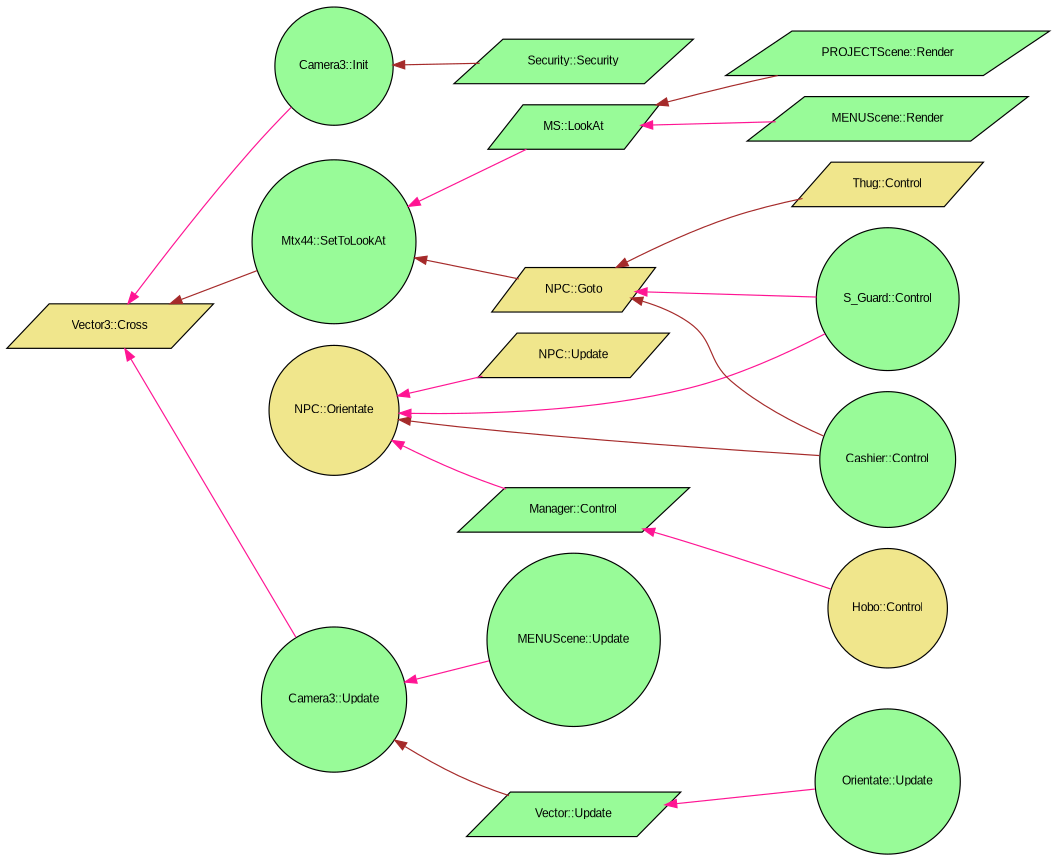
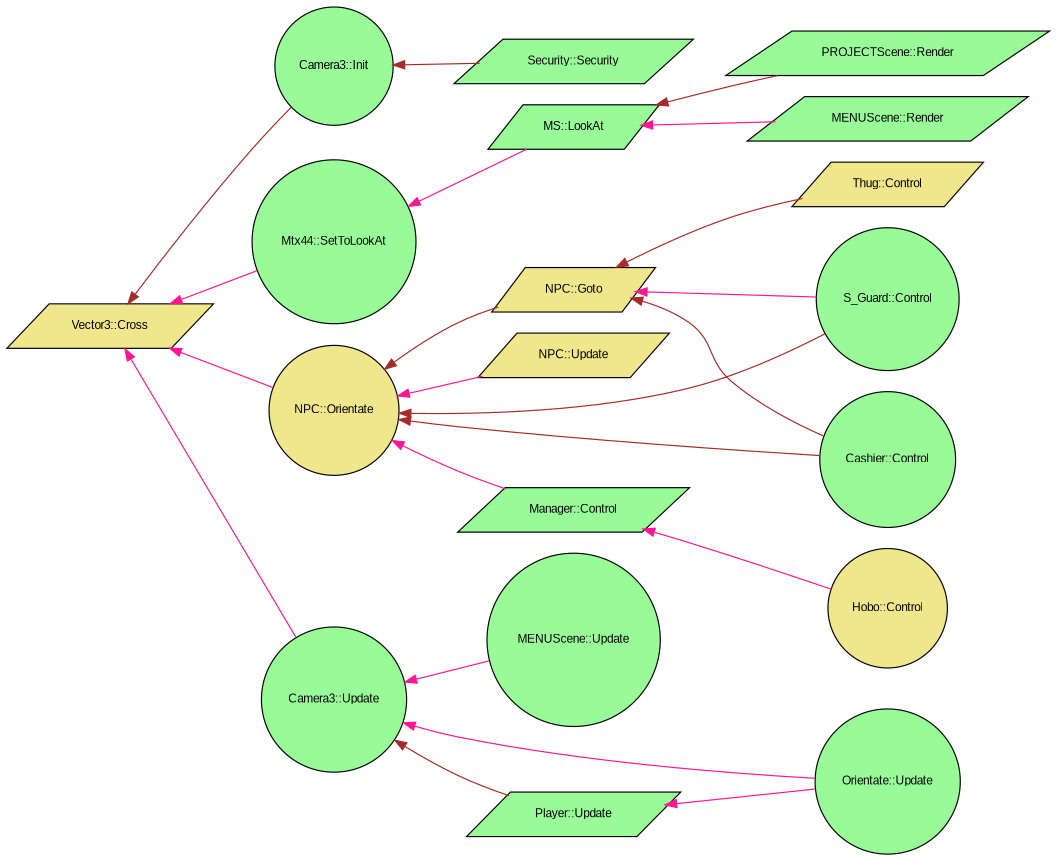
  digraph {
    fontname="Liberation Sans"
    rankdir=LR
    node [color=black fillcolor=palegreen fontname="Liberation Sans" fontsize=10 shape=parallelogram style=filled]
    edge [color=deeppink dir=back fontname="Liberation Sans" fontsize=10 labelfontname=Helvetica labelfontsize=10 style=solid]
    n1 [fillcolor=khaki fontcolor=black height=0.2 label="Vector3::Cross" width=0.4]
    n2 [height=0.2 label="Camera3::Init" shape=circle width=0.4]
    n3 [fillcolor=khaki height=0.2 label="NPC::Orientate" shape=circle width=0.4]
    n4 [height=0.2 label="Mtx44::SetToLookAt" shape=circle width=0.4]
    n5 [height=0.2 label="Camera3::Update" shape=circle width=0.4]
    n6 [height=0.2 label="Security::Security" width=0.4]
    n7 [height=0.2 label="Cashier::Control" shape=circle width=0.4]
    n8 [height=0.2 label="S_Guard::Control" shape=circle width=0.4]
    n9 [height=0.2 label="Manager::Control" width=0.4]
    n10 [fillcolor=khaki height=0.2 label="NPC::Goto" width=0.4]
    n11 [fillcolor=khaki height=0.2 label="NPC::Update" width=0.4]
    n12 [height=0.2 label="MS::LookAt" width=0.4]
    n13 [height=0.2 label="MENUScene::Update" shape=circle width=0.4]
-   n14 [height=0.2 label="Vector::Update" width=0.4]
+   n14 [height=0.2 label="Player::Update" width=0.4]
    n15 [height=0.2 label="Orientate::Update" shape=circle width=0.4]
    n16 [fillcolor=khaki height=0.2 label="Hobo::Control" shape=circle width=0.4]
    n17 [fillcolor=khaki height=0.2 label="Thug::Control" width=0.4]
    n18 [height=0.2 label="MENUScene::Render" width=0.4]
    n19 [height=0.2 label="PROJECTScene::Render" width=0.4]
-   n1 -> n2
-   n1 -> n4 [color=brown]
+   n1 -> n2 [color=brown]
+   n1 -> n3
+   n1 -> n4
    n1 -> n5
    n2 -> n6 [color=brown]
    n3 -> n7 [color=brown]
-   n3 -> n8
+   n3 -> n8 [color=brown]
    n3 -> n9
-   n4 -> n10 [color=brown]
+   n3 -> n10 [color=brown]
    n3 -> n11
    n4 -> n12
    n5 -> n13
    n5 -> n14 [color=brown]
+   n5 -> n15
    n9 -> n16
    n10 -> n7 [color=brown]
    n10 -> n8
    n10 -> n17 [color=brown]
    n12 -> n18
    n12 -> n19 [color=brown]
    n14 -> n15
  }
